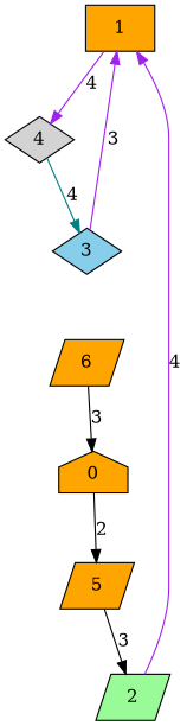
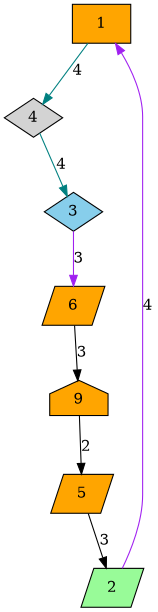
  strict digraph {
    node [fillcolor=orange shape=parallelogram style=filled]
    edge [color=black weight=1]
    n1 [label=1 shape=box]
    n2 [fillcolor=lightgrey label=4 shape=diamond]
    n3 [fillcolor=skyblue label=3 shape=diamond]
    n4 [label=5]
    n5 [fillcolor=palegreen label=2]
    n6 [label=6]
-   n7 [label=0 shape=house]
-   n1 -> n2 [color=purple label=4]
+   n7 [label=9 shape=house]
+   n1 -> n2 [color=teal label=4]
    n2 -> n3 [color=teal label=4]
-   n3 -> n1 [color=purple label=3]
+   n3 -> n6 [color=purple label=3]
    n4 -> n5 [label=3]
    n5 -> n1 [color=purple label=4]
    n6 -> n7 [label=3]
    n7 -> n4 [label=2]
  }
